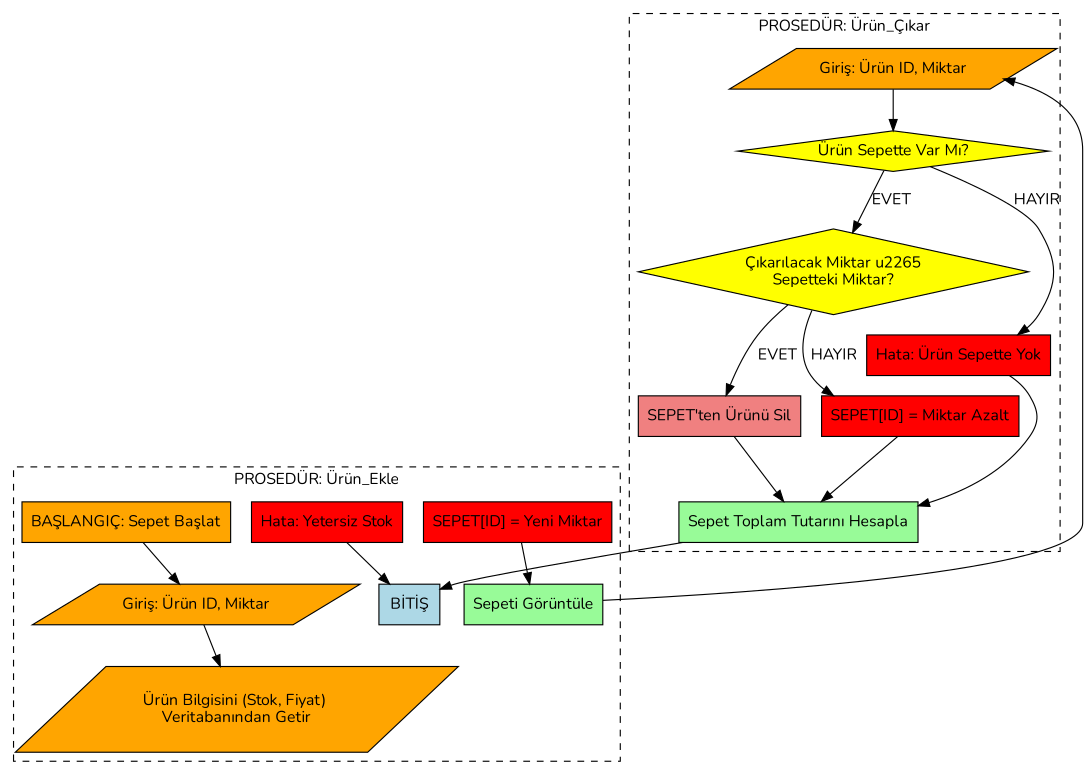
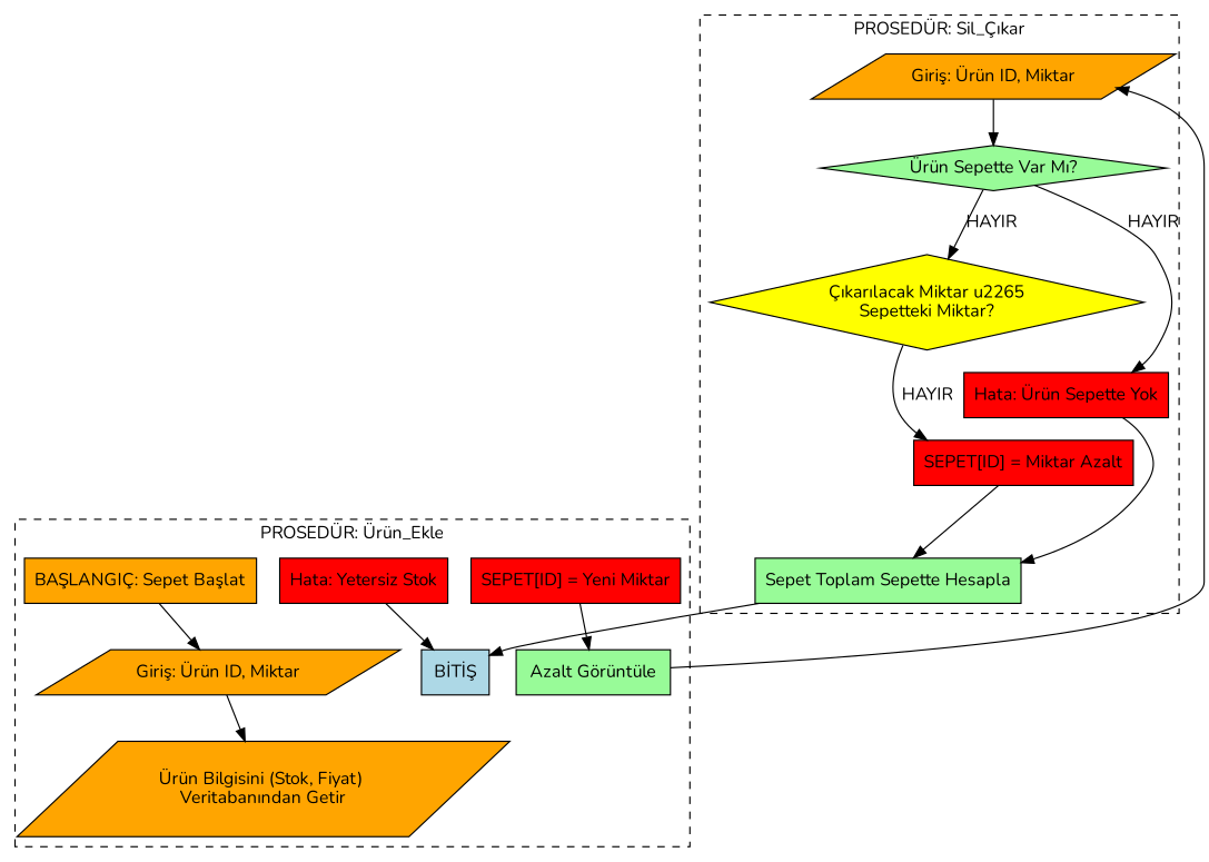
  digraph {
    fontname=Nunito
    rankdir=TB
    node [fillcolor=orange fontname=Nunito shape=box style=filled]
    edge [fontname=Nunito]
    n1 [label="BAŞLANGIÇ: Sepet Başlat"]
    n2 [label="Giriş: Ürün ID, Miktar" shape=parallelogram]
    n3 [fillcolor=lightblue label="BİTİŞ"]
-   n4 [fillcolor=palegreen label="Sepeti Görüntüle"]
+   n4 [fillcolor=palegreen label="Azalt Görüntüle"]
    n5 [fillcolor=red label="SEPET[ID] = Yeni Miktar"]
    n6 [fillcolor=red label="Hata: Yetersiz Stok"]
    n7 [label="Ürün Bilgisini (Stok, Fiyat) \nVeritabanından Getir" shape=parallelogram]
    n8 [label="Giriş: Ürün ID, Miktar" shape=parallelogram]
-   n9 [fillcolor=palegreen label="Sepet Toplam Tutarını Hesapla"]
-   n10 [fillcolor=yellow label="Ürün Sepette Var Mı?" shape=diamond]
+   n9 [fillcolor=palegreen label="Sepet Toplam Sepette Hesapla"]
+   n10 [fillcolor=palegreen label="Ürün Sepette Var Mı?" shape=diamond]
    n11 [fillcolor=yellow label="Çıkarılacak Miktar \u2265\nSepetteki Miktar?" shape=diamond]
    n12 [fillcolor=red label="Hata: Ürün Sepette Yok"]
-   n13 [fillcolor=lightcoral label="SEPET'ten Ürünü Sil"]
    n14 [fillcolor=red label="SEPET[ID] = Miktar Azalt"]
    subgraph cluster_1 {
      label="PROSEDÜR: Ürün_Ekle"
      style=dashed
      n1
      n2
      n3
      n4
      n5
      n6
      n7
    }
    subgraph cluster_2 {
-     label="PROSEDÜR: Ürün_Çıkar"
+     label="PROSEDÜR: Sil_Çıkar"
      style=dashed
      n8
      n9
      n10
      n11
      n12
-     n13
      n14
    }
    n1 -> n2
    n2 -> n7
    n4 -> n8
    n5 -> n4
    n6 -> n3
    n8 -> n10
    n9 -> n3
-   n10 -> n11 [label=EVET]
+   n10 -> n11 [label=HAYIR]
    n10 -> n12 [label=HAYIR]
-   n11 -> n13 [label=EVET]
    n11 -> n14 [label=HAYIR]
    n12 -> n9
-   n13 -> n9
    n14 -> n9
  }
